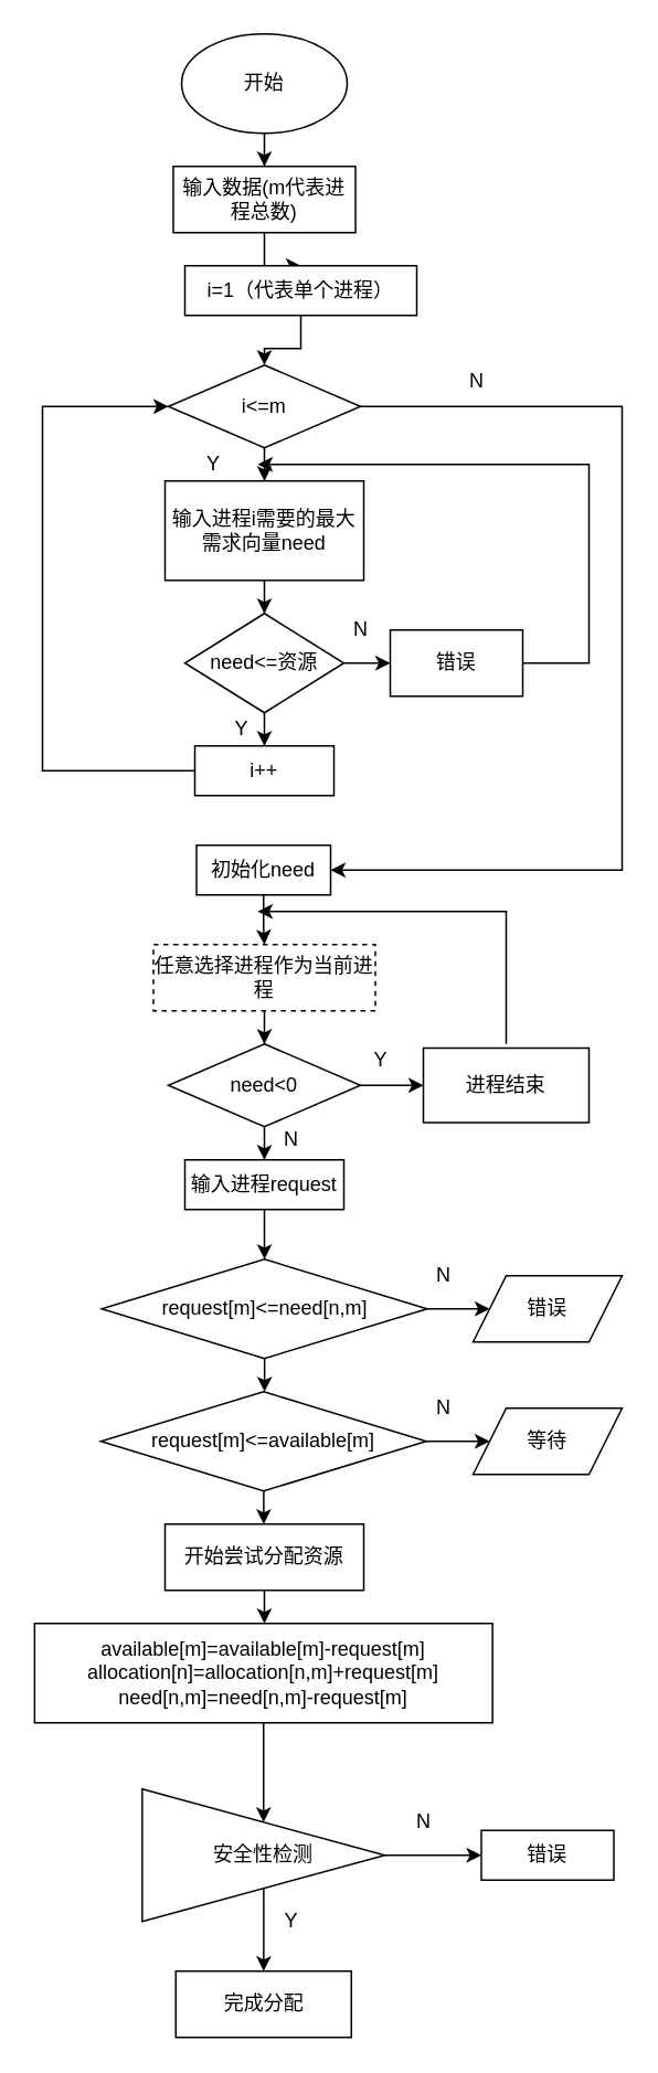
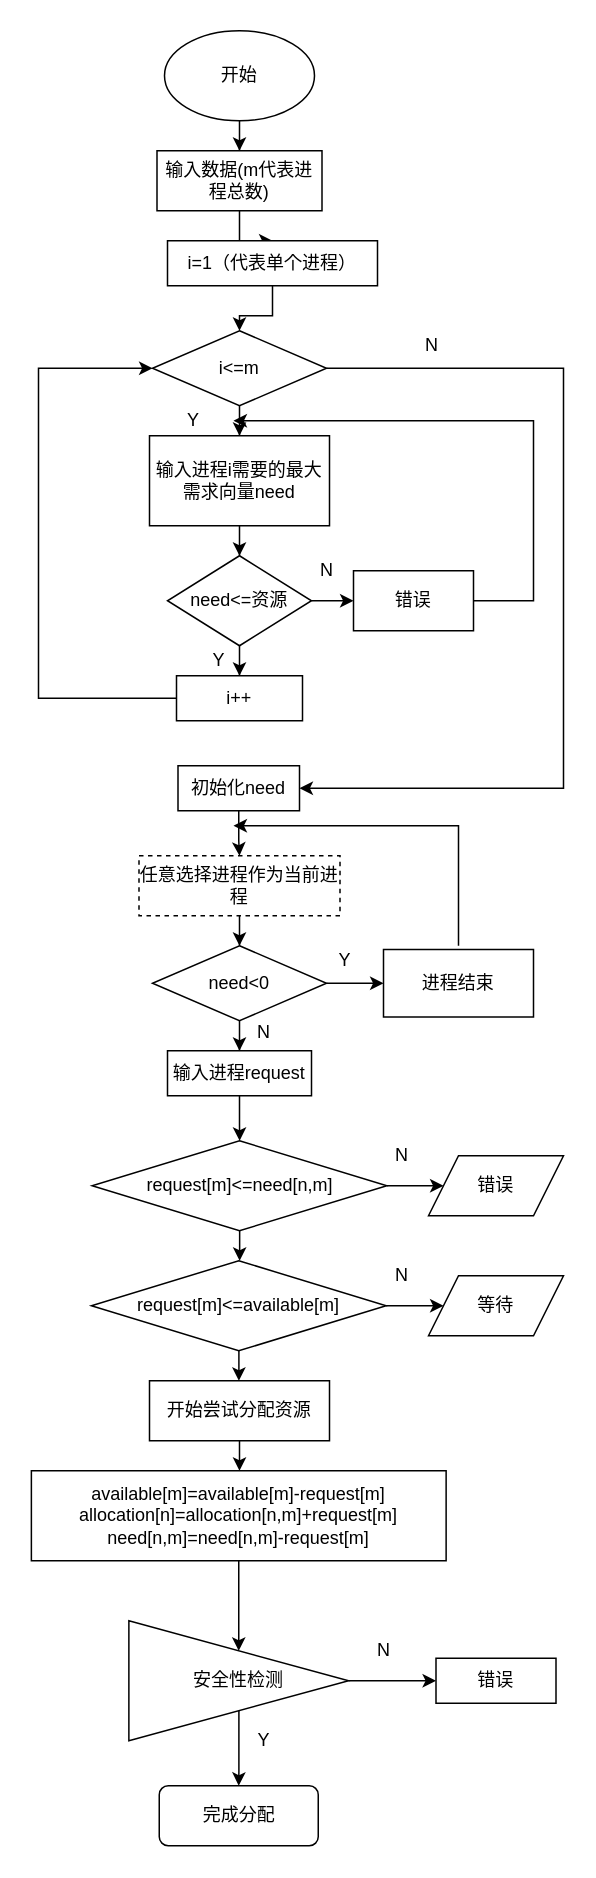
  <mxCell id="0" />
  <mxCell id="1" parent="0" />
  <mxCell id="2" value="" style="edgeStyle=orthogonalEdgeStyle;rounded=0;orthogonalLoop=1;jettySize=auto;html=1;" edge="1" parent="1" source="3" target="5"><mxGeometry relative="1" as="geometry" /></mxCell>
  <mxCell id="3" value="开始" style="ellipse;whiteSpace=wrap;html=1;" vertex="1" parent="1"><mxGeometry x="109" width="100" height="60" as="geometry" y="20" /></mxCell>
  <mxCell id="4" value="" style="edgeStyle=orthogonalEdgeStyle;rounded=0;orthogonalLoop=1;jettySize=auto;html=1;" edge="1" parent="1" source="5" target="7"><mxGeometry relative="1" as="geometry" /></mxCell>
  <mxCell id="5" value="输入数据(m代表进程总数)" style="rounded=0;whiteSpace=wrap;html=1;" vertex="1" parent="1"><mxGeometry x="104" y="100" width="110" height="40" as="geometry" /></mxCell>
  <mxCell id="6" value="" style="edgeStyle=orthogonalEdgeStyle;rounded=0;orthogonalLoop=1;jettySize=auto;html=1;" edge="1" parent="1" source="7" target="9"><mxGeometry relative="1" as="geometry" /></mxCell>
  <mxCell id="7" value="i=1（代表单个进程）" style="rounded=0;whiteSpace=wrap;html=1;" vertex="1" parent="1"><mxGeometry x="111" y="160" width="140" height="30" as="geometry" /></mxCell>
  <mxCell id="8" value="" style="edgeStyle=orthogonalEdgeStyle;rounded=0;orthogonalLoop=1;jettySize=auto;html=1;" edge="1" parent="1" source="9" target="11"><mxGeometry relative="1" as="geometry" /></mxCell>
  <mxCell id="9" value="i&amp;lt;=m" style="rhombus;whiteSpace=wrap;html=1;" vertex="1" parent="1"><mxGeometry x="101" y="220" width="116" height="50" as="geometry" /></mxCell>
  <mxCell id="10" value="" style="edgeStyle=orthogonalEdgeStyle;rounded=0;orthogonalLoop=1;jettySize=auto;html=1;" edge="1" parent="1" source="11" target="14"><mxGeometry relative="1" as="geometry" /></mxCell>
  <mxCell id="11" value="输入进程i需要的最大需求向量need" style="rounded=0;whiteSpace=wrap;html=1;" vertex="1" parent="1"><mxGeometry x="99" y="290" width="120" height="60" as="geometry" /></mxCell>
  <mxCell id="12" value="" style="edgeStyle=orthogonalEdgeStyle;rounded=0;orthogonalLoop=1;jettySize=auto;html=1;" edge="1" parent="1" source="14" target="15"><mxGeometry relative="1" as="geometry" /></mxCell>
  <mxCell id="13" value="" style="edgeStyle=orthogonalEdgeStyle;rounded=0;orthogonalLoop=1;jettySize=auto;html=1;" edge="1" parent="1" source="14" target="16"><mxGeometry relative="1" as="geometry" /></mxCell>
  <mxCell id="14" value="need&amp;lt;=资源" style="rhombus;whiteSpace=wrap;html=1;" vertex="1" parent="1"><mxGeometry x="111" y="370" width="96" height="60" as="geometry" /></mxCell>
  <mxCell id="15" value="i++" style="rounded=0;whiteSpace=wrap;html=1;" vertex="1" parent="1"><mxGeometry x="117" y="450" width="84" height="30" as="geometry" /></mxCell>
  <mxCell id="16" value="错误" style="rounded=0;whiteSpace=wrap;html=1;" vertex="1" parent="1"><mxGeometry x="235" y="380" width="80" height="40" as="geometry" /></mxCell>
  <mxCell id="17" value="N" style="text;html=1;align=center;verticalAlign=middle;resizable=0;points=[];autosize=1;strokeColor=none;fillColor=none;" vertex="1" parent="1"><mxGeometry x="207" y="370" width="20" height="20" as="geometry" /></mxCell>
  <mxCell id="18" value="Y" style="text;html=1;align=center;verticalAlign=middle;resizable=0;points=[];autosize=1;strokeColor=none;fillColor=none;" vertex="1" parent="1"><mxGeometry x="135" y="430" width="20" height="20" as="geometry" /></mxCell>
  <mxCell id="19" value="" style="edgeStyle=elbowEdgeStyle;elbow=horizontal;endArrow=classic;html=1;rounded=0;exitX=1;exitY=0.5;exitDx=0;exitDy=0;" edge="1" parent="1" source="16"><mxGeometry width="50" height="50" relative="1" as="geometry"><mxPoint x="185" y="380" as="sourcePoint" /><mxPoint x="155" y="280" as="targetPoint" /><Array as="points"><mxPoint x="355" y="350" /></Array></mxGeometry></mxCell>
  <mxCell id="20" value="" style="edgeStyle=elbowEdgeStyle;elbow=horizontal;endArrow=classic;html=1;rounded=0;exitX=0;exitY=0.5;exitDx=0;exitDy=0;entryX=0;entryY=0.5;entryDx=0;entryDy=0;" edge="1" parent="1" source="15" target="9"><mxGeometry width="50" height="50" relative="1" as="geometry"><mxPoint x="325" y="410" as="sourcePoint" /><mxPoint x="15" y="300" as="targetPoint" /><Array as="points"><mxPoint x="25" y="470" /></Array></mxGeometry></mxCell>
  <mxCell id="21" value="" style="edgeStyle=orthogonalEdgeStyle;rounded=0;orthogonalLoop=1;jettySize=auto;html=1;" edge="1" parent="1" source="22" target="25"><mxGeometry relative="1" as="geometry" /></mxCell>
  <mxCell id="22" value="初始化need" style="rounded=0;whiteSpace=wrap;html=1;" vertex="1" parent="1"><mxGeometry x="118" y="510" width="81" height="30" as="geometry" /></mxCell>
  <mxCell id="23" value="" style="edgeStyle=elbowEdgeStyle;elbow=horizontal;endArrow=classic;html=1;rounded=0;exitX=1;exitY=0.5;exitDx=0;exitDy=0;entryX=1;entryY=0.5;entryDx=0;entryDy=0;" edge="1" parent="1" source="9" target="22"><mxGeometry width="50" height="50" relative="1" as="geometry"><mxPoint x="127" y="475" as="sourcePoint" /><mxPoint x="111" y="255" as="targetPoint" /><Array as="points"><mxPoint x="375" y="255" /></Array></mxGeometry></mxCell>
  <mxCell id="24" value="" style="edgeStyle=orthogonalEdgeStyle;rounded=0;orthogonalLoop=1;jettySize=auto;html=1;" edge="1" parent="1" source="25" target="28"><mxGeometry relative="1" as="geometry" /></mxCell>
  <mxCell id="25" value="&lt;div align=&quot;center&quot;&gt;&lt;br&gt;&lt;/div&gt;&lt;div align=&quot;center&quot;&gt;任意选择进程作为当前进程&lt;/div&gt;&lt;div align=&quot;center&quot;&gt;&lt;br&gt;&lt;/div&gt;" style="rounded=0;whiteSpace=wrap;html=1;align=center;dashed=1;" vertex="1" parent="1"><mxGeometry x="92" y="570" width="134" height="40" as="geometry" /></mxCell>
  <mxCell id="26" value="" style="edgeStyle=orthogonalEdgeStyle;rounded=0;orthogonalLoop=1;jettySize=auto;html=1;" edge="1" parent="1" source="28" target="29"><mxGeometry relative="1" as="geometry" /></mxCell>
  <mxCell id="27" value="" style="edgeStyle=orthogonalEdgeStyle;rounded=0;orthogonalLoop=1;jettySize=auto;html=1;" edge="1" parent="1" source="28" target="33"><mxGeometry relative="1" as="geometry" /></mxCell>
  <mxCell id="28" value="need&amp;lt;0" style="rhombus;whiteSpace=wrap;html=1;" vertex="1" parent="1"><mxGeometry x="101" y="630" width="116" height="50" as="geometry" /></mxCell>
  <mxCell id="29" value="进程结束" style="rounded=0;whiteSpace=wrap;html=1;" vertex="1" parent="1"><mxGeometry x="255" y="632.5" width="100" height="45" as="geometry" /></mxCell>
  <mxCell id="30" value="" style="edgeStyle=elbowEdgeStyle;elbow=horizontal;endArrow=classic;html=1;rounded=0;" edge="1" parent="1"><mxGeometry width="50" height="50" relative="1" as="geometry"><mxPoint x="305" y="630" as="sourcePoint" /><mxPoint x="155" y="550" as="targetPoint" /><Array as="points"><mxPoint x="305" y="590" /></Array></mxGeometry></mxCell>
  <mxCell id="31" value="Y" style="text;html=1;align=center;verticalAlign=middle;resizable=0;points=[];autosize=1;strokeColor=none;fillColor=none;" vertex="1" parent="1"><mxGeometry x="219" y="630" width="20" height="20" as="geometry" /></mxCell>
  <mxCell id="32" value="" style="edgeStyle=orthogonalEdgeStyle;rounded=0;orthogonalLoop=1;jettySize=auto;html=1;" edge="1" parent="1" source="33" target="37"><mxGeometry relative="1" as="geometry" /></mxCell>
  <mxCell id="33" value="输入进程request" style="rounded=0;whiteSpace=wrap;html=1;" vertex="1" parent="1"><mxGeometry x="111" y="700" width="96" height="30" as="geometry" /></mxCell>
  <mxCell id="34" value="N" style="text;html=1;align=center;verticalAlign=middle;resizable=0;points=[];autosize=1;strokeColor=none;fillColor=none;" vertex="1" parent="1"><mxGeometry x="165" y="677.5" width="20" height="20" as="geometry" /></mxCell>
  <mxCell id="35" value="" style="edgeStyle=orthogonalEdgeStyle;rounded=0;orthogonalLoop=1;jettySize=auto;html=1;" edge="1" parent="1" source="37" target="38"><mxGeometry relative="1" as="geometry" /></mxCell>
  <mxCell id="36" value="" style="edgeStyle=orthogonalEdgeStyle;rounded=0;orthogonalLoop=1;jettySize=auto;html=1;" edge="1" parent="1" source="37" target="41"><mxGeometry relative="1" as="geometry" /></mxCell>
  <mxCell id="37" value="request[m]&amp;lt;=need[n,m]" style="rhombus;whiteSpace=wrap;html=1;" vertex="1" parent="1"><mxGeometry x="60.75" y="760" width="196.5" height="60" as="geometry" /></mxCell>
  <mxCell id="38" value="错误" style="shape=parallelogram;perimeter=parallelogramPerimeter;whiteSpace=wrap;html=1;fixedSize=1;" vertex="1" parent="1"><mxGeometry x="285" y="770" width="90" height="40" as="geometry" /></mxCell>
  <mxCell id="39" value="" style="edgeStyle=orthogonalEdgeStyle;rounded=0;orthogonalLoop=1;jettySize=auto;html=1;" edge="1" parent="1" source="41" target="42"><mxGeometry relative="1" as="geometry" /></mxCell>
  <mxCell id="40" value="" style="edgeStyle=orthogonalEdgeStyle;rounded=0;orthogonalLoop=1;jettySize=auto;html=1;" edge="1" parent="1" source="41" target="44"><mxGeometry relative="1" as="geometry" /></mxCell>
  <mxCell id="41" value="request[m]&amp;lt;=available[m]" style="rhombus;whiteSpace=wrap;html=1;" vertex="1" parent="1"><mxGeometry x="60.25" y="840" width="196.5" height="60" as="geometry" /></mxCell>
  <mxCell id="42" value="等待" style="shape=parallelogram;perimeter=parallelogramPerimeter;whiteSpace=wrap;html=1;fixedSize=1;" vertex="1" parent="1"><mxGeometry x="285" y="850" width="90" height="40" as="geometry" /></mxCell>
  <mxCell id="43" value="" style="edgeStyle=orthogonalEdgeStyle;rounded=0;orthogonalLoop=1;jettySize=auto;html=1;" edge="1" parent="1" source="44" target="46"><mxGeometry relative="1" as="geometry" /></mxCell>
  <mxCell id="44" value="开始尝试分配资源" style="rounded=0;whiteSpace=wrap;html=1;" vertex="1" parent="1"><mxGeometry x="99" y="920" width="120" height="40" as="geometry" /></mxCell>
  <mxCell id="45" value="" style="edgeStyle=orthogonalEdgeStyle;rounded=0;orthogonalLoop=1;jettySize=auto;html=1;" edge="1" parent="1" source="46" target="49"><mxGeometry relative="1" as="geometry" /></mxCell>
  <mxCell id="46" value="&lt;div&gt;available[m]=available[m]-request[m]&lt;/div&gt;&lt;div&gt;allocation[n]=allocation[n,m]+request[m]&lt;/div&gt;&lt;div&gt;need[n,m]=need[n,m]-request[m]&lt;/div&gt;" style="rounded=0;whiteSpace=wrap;html=1;" vertex="1" parent="1"><mxGeometry x="20.25" y="980" width="276.5" height="60" as="geometry" /></mxCell>
  <mxCell id="47" value="" style="edgeStyle=orthogonalEdgeStyle;rounded=0;orthogonalLoop=1;jettySize=auto;html=1;" edge="1" parent="1" source="49" target="50"><mxGeometry relative="1" as="geometry" /></mxCell>
  <mxCell id="48" value="" style="edgeStyle=orthogonalEdgeStyle;rounded=0;orthogonalLoop=1;jettySize=auto;html=1;" edge="1" parent="1" source="49" target="55"><mxGeometry relative="1" as="geometry" /></mxCell>
  <mxCell id="49" value="安全性检测" style="triangle;whiteSpace=wrap;html=1;" vertex="1" parent="1"><mxGeometry x="85.25" y="1080" width="146.5" height="80" as="geometry" /></mxCell>
- <mxCell id="50" value="完成分配" style="rounded=0;whiteSpace=wrap;html=1;" vertex="1" parent="1"><mxGeometry x="105.5" y="1190" width="106" height="40" as="geometry" /></mxCell>
+ <mxCell id="50" value="完成分配" style="whiteSpace=wrap;html=1;rounded=1;" vertex="1" parent="1"><mxGeometry x="105.5" y="1190" width="106" height="40" as="geometry" /></mxCell>
  <mxCell id="51" value="N" style="text;html=1;align=center;verticalAlign=middle;resizable=0;points=[];autosize=1;strokeColor=none;fillColor=none;" vertex="1" parent="1"><mxGeometry x="256.75" y="760" width="20" height="20" as="geometry" /></mxCell>
  <mxCell id="52" value="N" style="text;html=1;align=center;verticalAlign=middle;resizable=0;points=[];autosize=1;strokeColor=none;fillColor=none;" vertex="1" parent="1"><mxGeometry x="257.25" y="840" width="20" height="20" as="geometry" /></mxCell>
  <mxCell id="53" value="N" style="text;html=1;align=center;verticalAlign=middle;resizable=0;points=[];autosize=1;strokeColor=none;fillColor=none;" vertex="1" parent="1"><mxGeometry x="245" y="1090" width="20" height="20" as="geometry" /></mxCell>
  <mxCell id="54" value="Y" style="text;html=1;align=center;verticalAlign=middle;resizable=0;points=[];autosize=1;strokeColor=none;fillColor=none;" vertex="1" parent="1"><mxGeometry x="165" y="1150" width="20" height="20" as="geometry" /></mxCell>
  <mxCell id="55" value="错误" style="rounded=0;whiteSpace=wrap;html=1;" vertex="1" parent="1"><mxGeometry x="290" y="1105" width="80" height="30" as="geometry" /></mxCell>
  <mxCell id="56" value="Y" style="text;html=1;align=center;verticalAlign=middle;resizable=0;points=[];autosize=1;strokeColor=none;fillColor=none;" vertex="1" parent="1"><mxGeometry x="118" y="270" width="20" height="20" as="geometry" /></mxCell>
  <mxCell id="57" value="N" style="text;html=1;align=center;verticalAlign=middle;resizable=0;points=[];autosize=1;strokeColor=none;fillColor=none;" vertex="1" parent="1"><mxGeometry x="277.25" y="220" width="20" height="20" as="geometry" /></mxCell>
